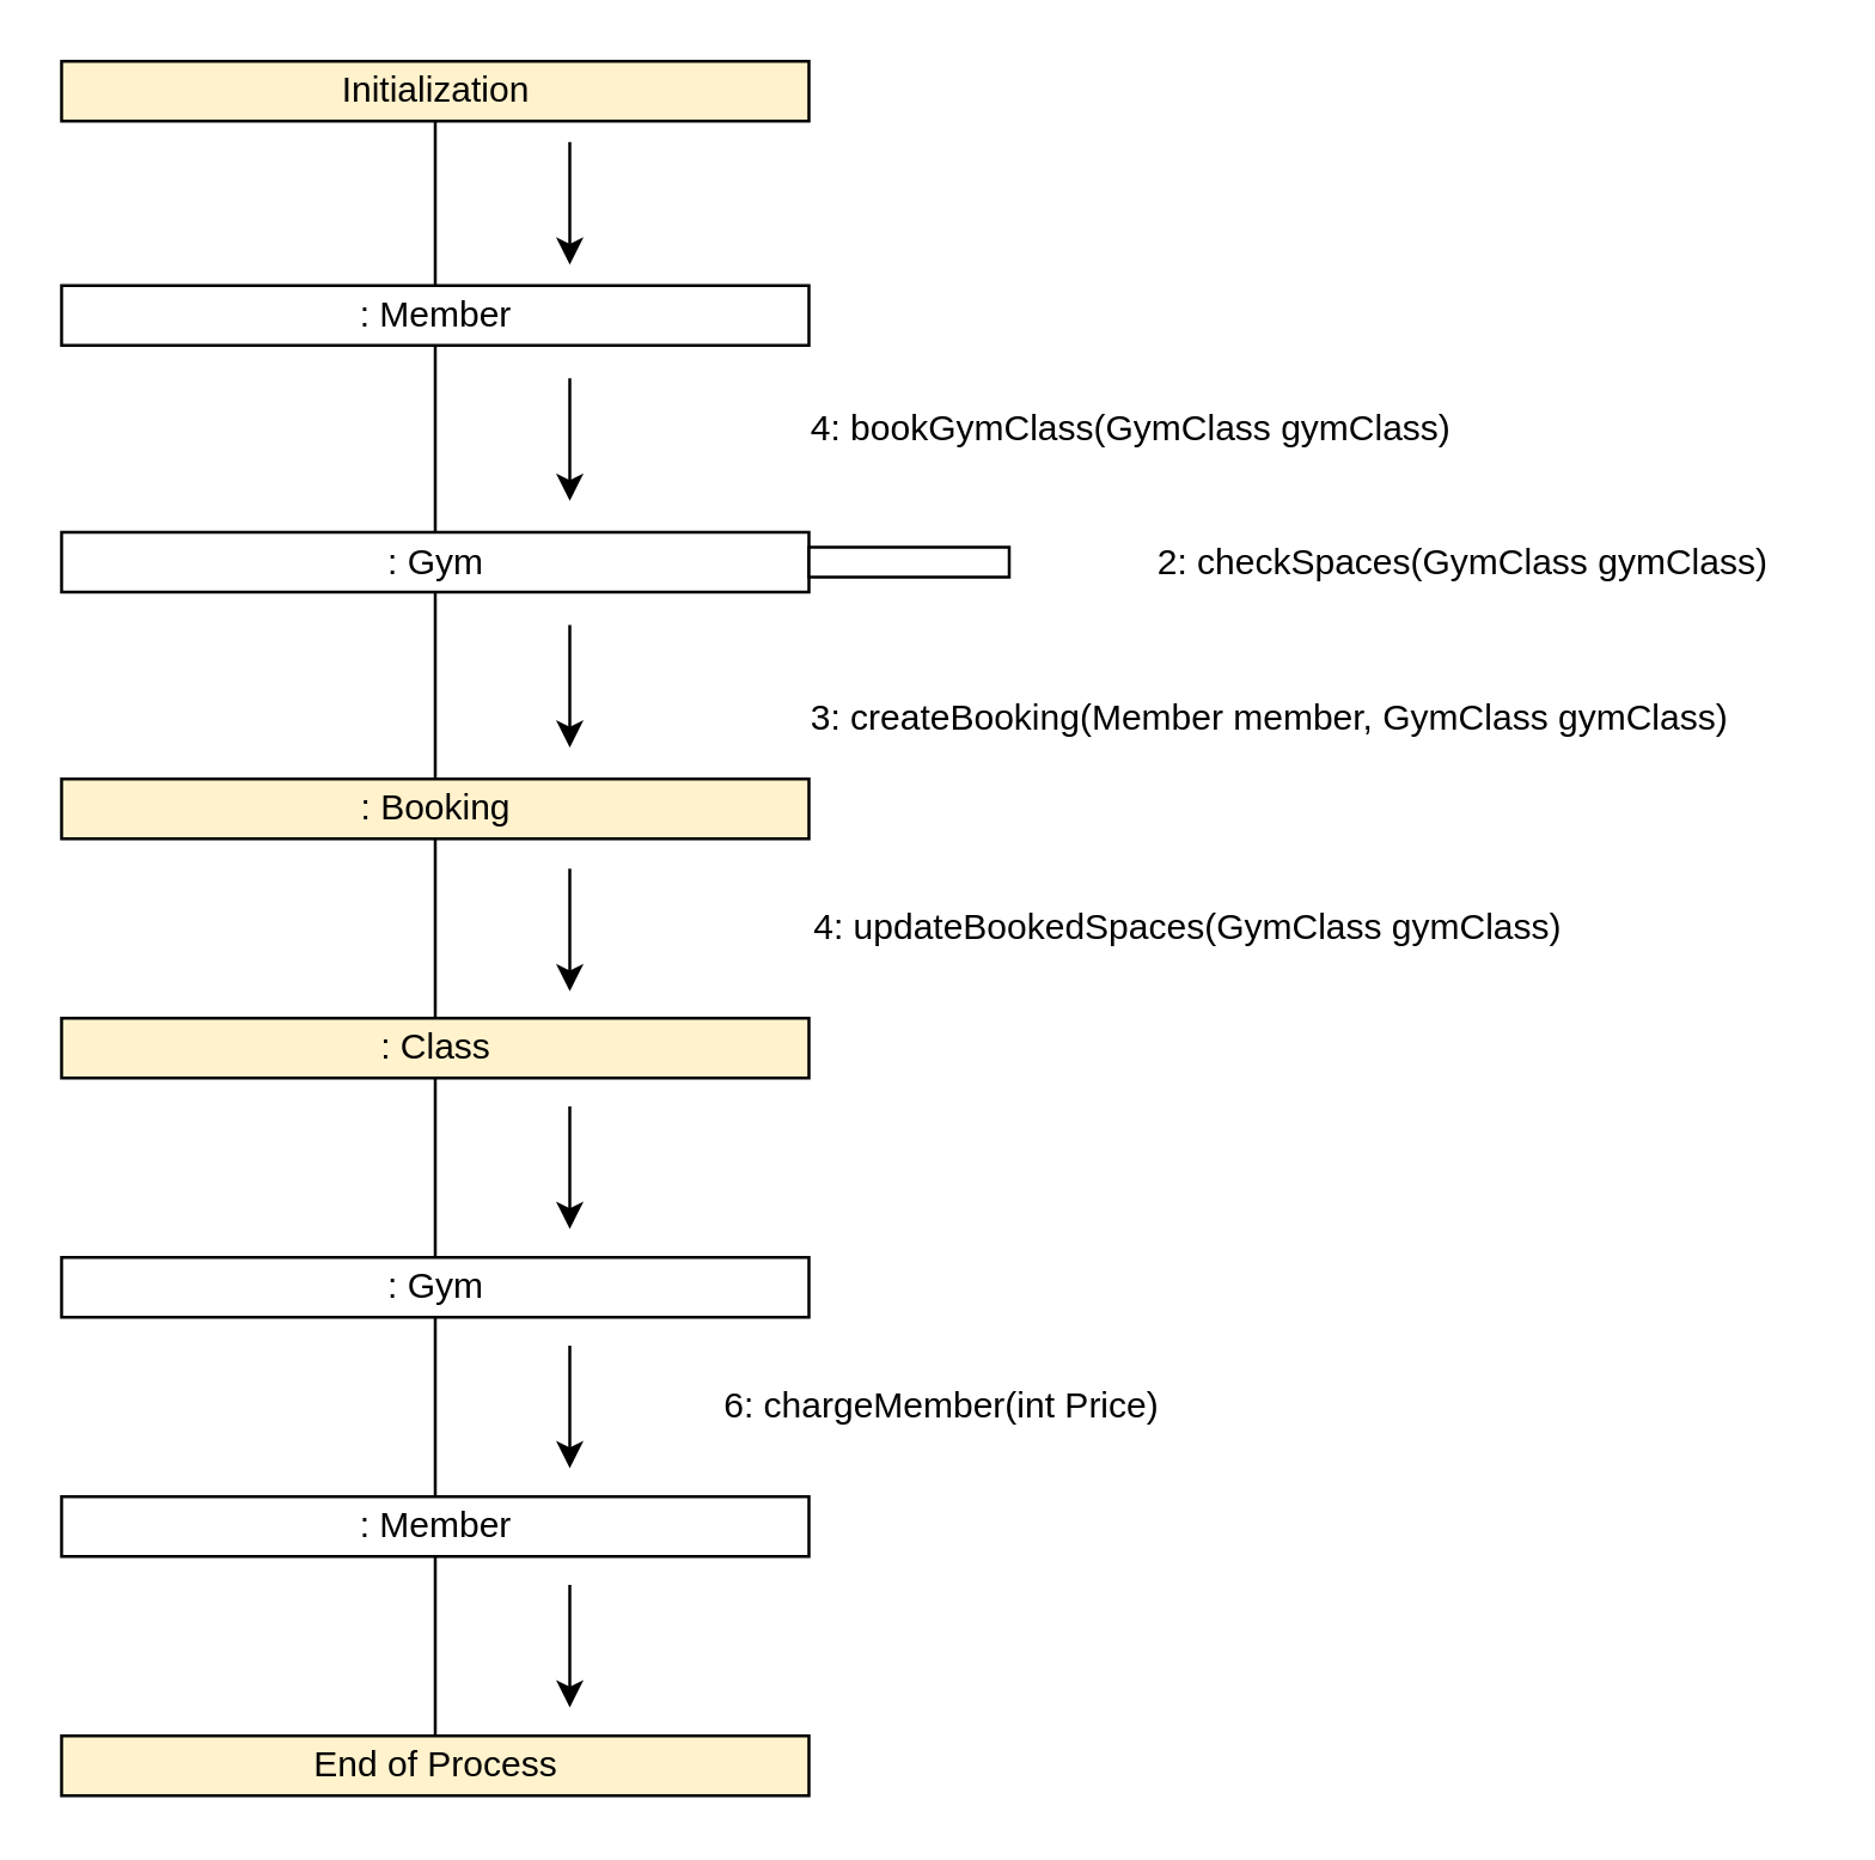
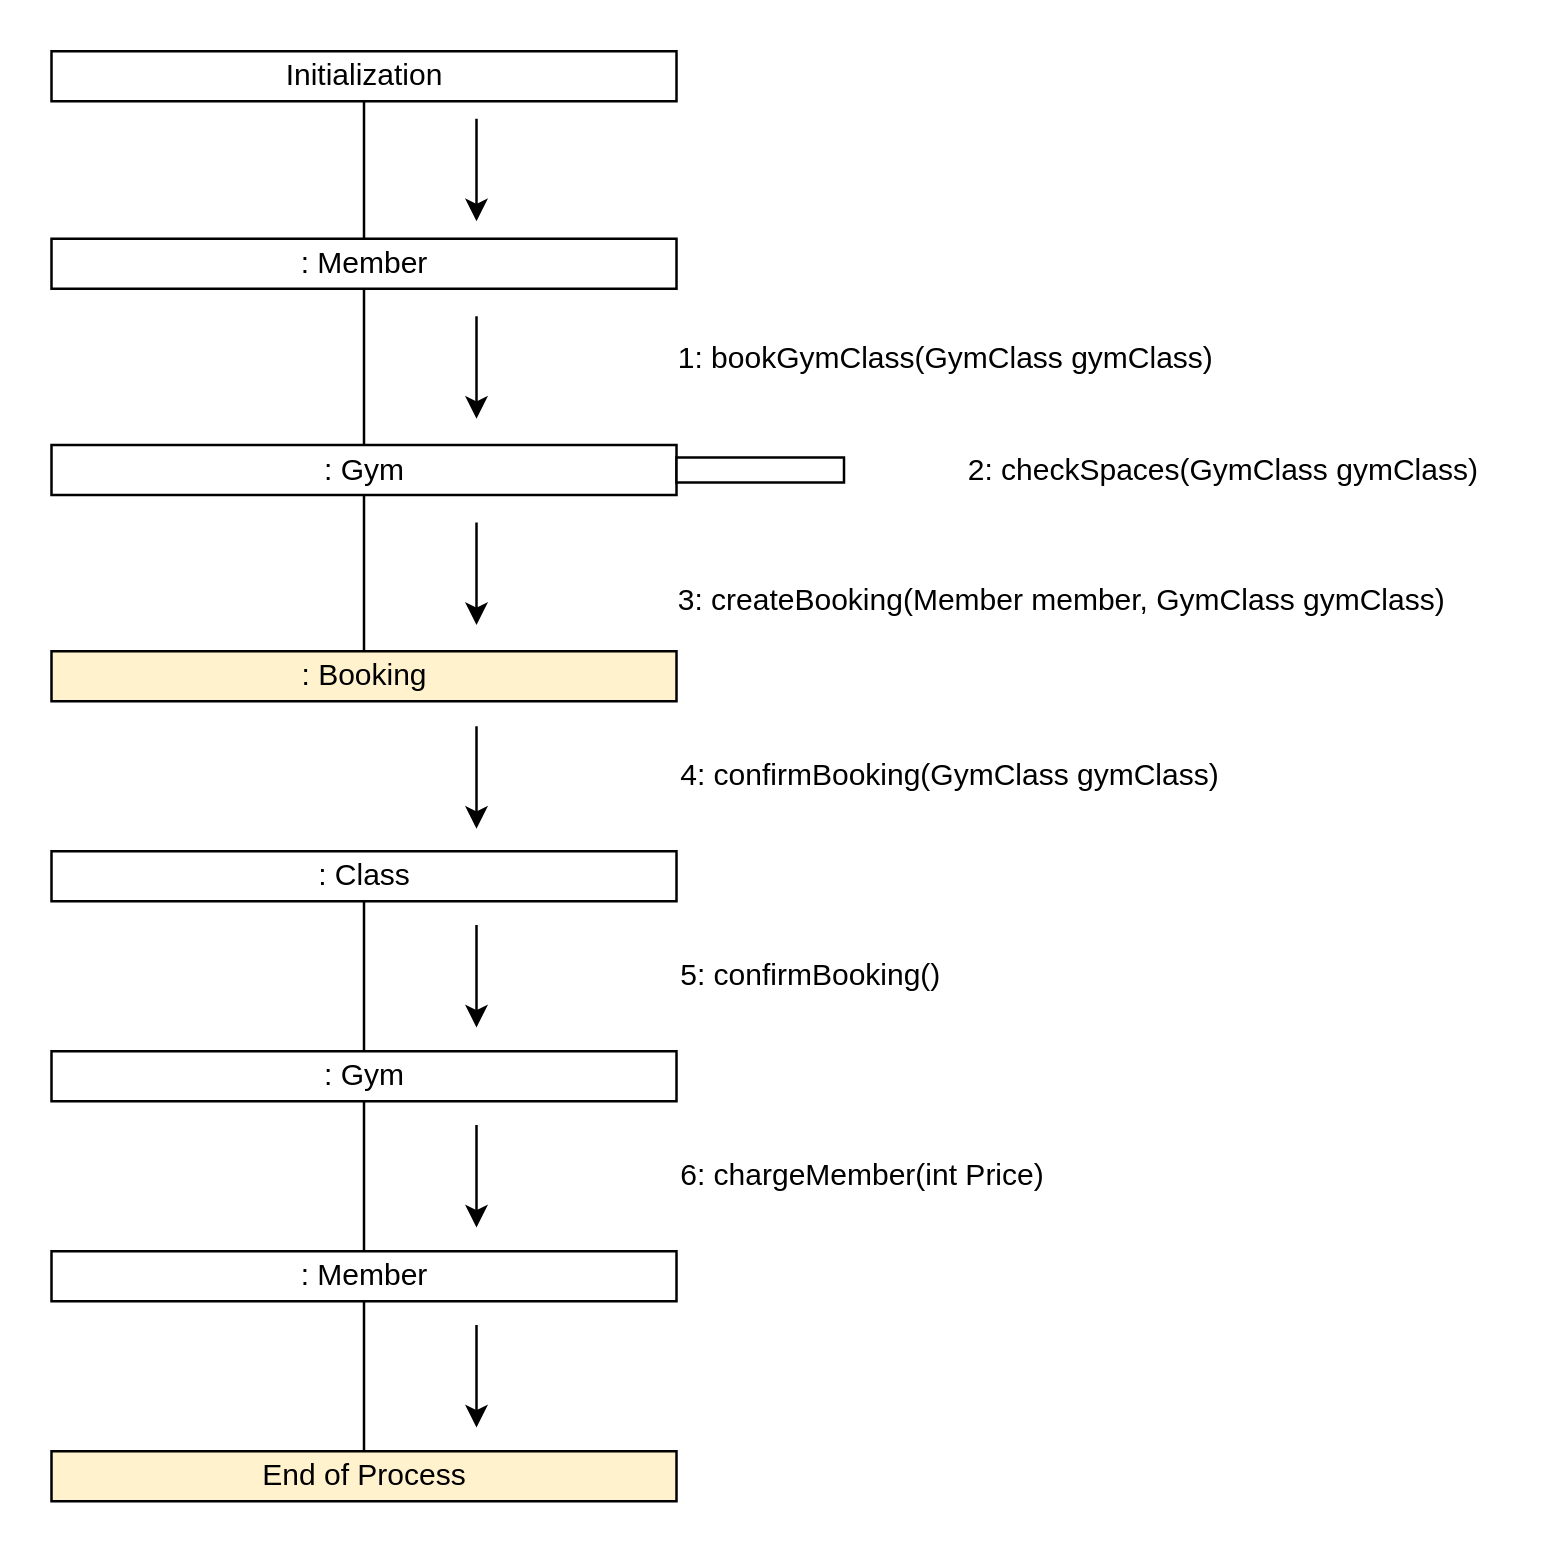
  <mxCell id="0" />
  <mxCell id="1" parent="0" />
  <mxCell id="2" style="edgeStyle=orthogonalEdgeStyle;rounded=0;orthogonalLoop=1;jettySize=auto;html=1;exitX=0.5;exitY=1;exitDx=0;exitDy=0;entryX=0.5;entryY=0;entryDx=0;entryDy=0;endArrow=none;endFill=0;" edge="1" parent="1" source="3" target="5"><mxGeometry relative="1" as="geometry" /></mxCell>
- <mxCell id="3" value="Initialization" style="html=1;fillColor=#fff2cc;" vertex="1" parent="1"><mxGeometry x="20" y="20" width="250" height="20" as="geometry" /></mxCell>
+ <mxCell id="3" value="Initialization" style="html=1;" vertex="1" parent="1"><mxGeometry x="20" y="20" width="250" height="20" as="geometry" /></mxCell>
  <mxCell id="4" style="edgeStyle=orthogonalEdgeStyle;rounded=0;orthogonalLoop=1;jettySize=auto;html=1;exitX=0.5;exitY=1;exitDx=0;exitDy=0;entryX=0.5;entryY=0;entryDx=0;entryDy=0;endArrow=none;endFill=0;" edge="1" parent="1" source="5" target="7"><mxGeometry relative="1" as="geometry" /></mxCell>
  <mxCell id="5" value=": Member" style="html=1;" vertex="1" parent="1"><mxGeometry x="20" y="95" width="250" height="20" as="geometry" /></mxCell>
  <mxCell id="6" style="edgeStyle=orthogonalEdgeStyle;rounded=0;orthogonalLoop=1;jettySize=auto;html=1;exitX=0.5;exitY=1;exitDx=0;exitDy=0;entryX=0.5;entryY=0;entryDx=0;entryDy=0;endArrow=none;endFill=0;" edge="1" parent="1" source="7" target="9"><mxGeometry relative="1" as="geometry" /></mxCell>
  <mxCell id="7" value=": Gym&lt;br&gt;" style="html=1;" vertex="1" parent="1"><mxGeometry x="20" y="177.5" width="250" height="20" as="geometry" /></mxCell>
- <mxCell id="8" style="edgeStyle=orthogonalEdgeStyle;rounded=0;orthogonalLoop=1;jettySize=auto;html=1;exitX=0.5;exitY=1;exitDx=0;exitDy=0;entryX=0.5;entryY=0;entryDx=0;entryDy=0;endArrow=none;endFill=0;" edge="1" parent="1" source="9" target="11"><mxGeometry relative="1" as="geometry" /></mxCell>
  <mxCell id="9" value=": Booking&lt;br&gt;" style="html=1;fillColor=#fff2cc;" vertex="1" parent="1"><mxGeometry x="20" y="260" width="250" height="20" as="geometry" /></mxCell>
  <mxCell id="10" style="edgeStyle=orthogonalEdgeStyle;rounded=0;orthogonalLoop=1;jettySize=auto;html=1;exitX=0.5;exitY=1;exitDx=0;exitDy=0;entryX=0.5;entryY=0;entryDx=0;entryDy=0;endArrow=none;endFill=0;" edge="1" parent="1" source="11" target="13"><mxGeometry relative="1" as="geometry" /></mxCell>
- <mxCell id="11" value=": Class&lt;br&gt;" style="html=1;fillColor=#fff2cc;" vertex="1" parent="1"><mxGeometry x="20" y="340" width="250" height="20" as="geometry" /></mxCell>
+ <mxCell id="11" value=": Class&lt;br&gt;" style="html=1;" vertex="1" parent="1"><mxGeometry x="20" y="340" width="250" height="20" as="geometry" /></mxCell>
  <mxCell id="12" style="edgeStyle=orthogonalEdgeStyle;rounded=0;orthogonalLoop=1;jettySize=auto;html=1;exitX=0.5;exitY=1;exitDx=0;exitDy=0;entryX=0.5;entryY=0;entryDx=0;entryDy=0;endArrow=none;endFill=0;" edge="1" parent="1" source="13" target="15"><mxGeometry relative="1" as="geometry" /></mxCell>
  <mxCell id="13" value=": Gym&lt;br&gt;" style="html=1;" vertex="1" parent="1"><mxGeometry x="20" y="420" width="250" height="20" as="geometry" /></mxCell>
  <mxCell id="14" style="edgeStyle=orthogonalEdgeStyle;rounded=0;orthogonalLoop=1;jettySize=auto;html=1;exitX=0.5;exitY=1;exitDx=0;exitDy=0;entryX=0.5;entryY=0;entryDx=0;entryDy=0;endArrow=none;endFill=0;" edge="1" parent="1" source="15" target="16"><mxGeometry relative="1" as="geometry" /></mxCell>
  <mxCell id="15" value=": Member&lt;br&gt;" style="html=1;" vertex="1" parent="1"><mxGeometry x="20" y="500" width="250" height="20" as="geometry" /></mxCell>
  <mxCell id="16" value="End of Process&lt;br&gt;" style="html=1;fillColor=#fff2cc;" vertex="1" parent="1"><mxGeometry x="20" y="580" width="250" height="20" as="geometry" /></mxCell>
  <mxCell id="17" value="" style="endArrow=classic;html=1;strokeWidth=1;" edge="1" parent="1"><mxGeometry width="50" height="50" relative="1" as="geometry"><mxPoint x="190" y="290" as="sourcePoint" /><mxPoint x="190" y="331" as="targetPoint" /></mxGeometry></mxCell>
  <mxCell id="18" value="" style="endArrow=classic;html=1;strokeWidth=1;" edge="1" parent="1"><mxGeometry width="50" height="50" relative="1" as="geometry"><mxPoint x="190" y="47" as="sourcePoint" /><mxPoint x="190" y="88" as="targetPoint" /></mxGeometry></mxCell>
  <mxCell id="19" value="" style="endArrow=classic;html=1;strokeWidth=1;" edge="1" parent="1"><mxGeometry width="50" height="50" relative="1" as="geometry"><mxPoint x="190" y="126" as="sourcePoint" /><mxPoint x="190" y="167" as="targetPoint" /></mxGeometry></mxCell>
  <mxCell id="20" value="" style="endArrow=classic;html=1;strokeWidth=1;" edge="1" parent="1"><mxGeometry width="50" height="50" relative="1" as="geometry"><mxPoint x="190" y="208.5" as="sourcePoint" /><mxPoint x="190" y="249.5" as="targetPoint" /></mxGeometry></mxCell>
  <mxCell id="21" value="" style="endArrow=classic;html=1;strokeWidth=1;" edge="1" parent="1"><mxGeometry width="50" height="50" relative="1" as="geometry"><mxPoint x="190" y="369.5" as="sourcePoint" /><mxPoint x="190" y="410.5" as="targetPoint" /></mxGeometry></mxCell>
  <mxCell id="22" value="" style="endArrow=classic;html=1;strokeWidth=1;" edge="1" parent="1"><mxGeometry width="50" height="50" relative="1" as="geometry"><mxPoint x="190" y="449.5" as="sourcePoint" /><mxPoint x="190" y="490.5" as="targetPoint" /></mxGeometry></mxCell>
  <mxCell id="23" value="" style="endArrow=classic;html=1;strokeWidth=1;" edge="1" parent="1"><mxGeometry width="50" height="50" relative="1" as="geometry"><mxPoint x="190" y="529.5" as="sourcePoint" /><mxPoint x="190" y="570.5" as="targetPoint" /></mxGeometry></mxCell>
- <mxCell id="24" value="4: bookGymClass(GymClass gymClass)" style="text;html=1;resizable=0;points=[];autosize=1;align=left;verticalAlign=top;spacingTop=-4;" vertex="1" parent="1"><mxGeometry x="269" y="133" width="230" height="20" as="geometry" /></mxCell>
+ <mxCell id="24" value="1: bookGymClass(GymClass gymClass)" style="text;html=1;resizable=0;points=[];autosize=1;align=left;verticalAlign=top;spacingTop=-4;" vertex="1" parent="1"><mxGeometry x="269" y="133" width="230" height="20" as="geometry" /></mxCell>
  <mxCell id="25" value="2: checkSpaces(GymClass gymClass)" style="text;html=1;resizable=0;points=[];autosize=1;align=left;verticalAlign=top;spacingTop=-4;" vertex="1" parent="1"><mxGeometry x="385" y="177.5" width="220" height="20" as="geometry" /></mxCell>
  <mxCell id="26" value="" style="rounded=0;whiteSpace=wrap;html=1;" vertex="1" parent="1"><mxGeometry x="270" y="182.5" width="67" height="10" as="geometry" /></mxCell>
  <mxCell id="27" value="3: createBooking(Member member, GymClass gymClass)" style="text;html=1;resizable=0;points=[];autosize=1;align=left;verticalAlign=top;spacingTop=-4;" vertex="1" parent="1"><mxGeometry x="269" y="230" width="320" height="20" as="geometry" /></mxCell>
- <mxCell id="28" value="4: updateBookedSpaces(GymClass gymClass)" style="text;html=1;resizable=0;points=[];autosize=1;align=left;verticalAlign=top;spacingTop=-4;" vertex="1" parent="1"><mxGeometry x="270" y="300" width="270" height="20" as="geometry" /></mxCell>
- <mxCell id="30" value="6: chargeMember(int Price)" style="text;html=1;resizable=0;points=[];autosize=1;align=left;verticalAlign=top;spacingTop=-4;" vertex="1" parent="1"><mxGeometry x="240" y="460" width="160" height="20" as="geometry" /></mxCell>
+ <mxCell id="28" value="4: confirmBooking(GymClass gymClass)" style="text;html=1;resizable=0;points=[];autosize=1;align=left;verticalAlign=top;spacingTop=-4;" vertex="1" parent="1"><mxGeometry x="270" y="300" width="270" height="20" as="geometry" /></mxCell>
+ <mxCell id="29" value="5: confirmBooking()" style="text;html=1;resizable=0;points=[];autosize=1;align=left;verticalAlign=top;spacingTop=-4;" vertex="1" parent="1"><mxGeometry x="270" y="380" width="120" height="20" as="geometry" /></mxCell>
+ <mxCell id="30" value="6: chargeMember(int Price)" style="text;html=1;resizable=0;points=[];autosize=1;align=left;verticalAlign=top;spacingTop=-4;" vertex="1" parent="1"><mxGeometry x="270" y="460" width="160" height="20" as="geometry" /></mxCell>
